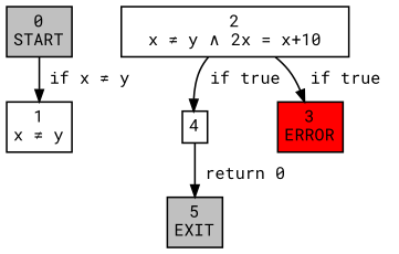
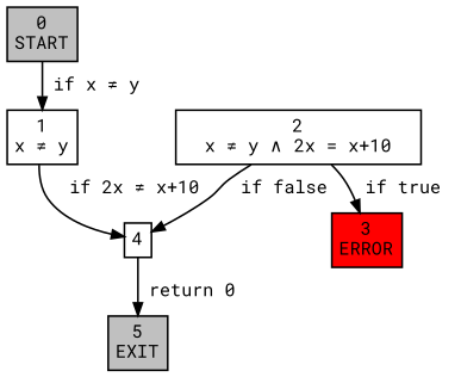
  digraph {
    fontname="Roboto Mono"
    nodesep=0.12
    ranksep=0
    node [fontname="Roboto Mono" fontsize=10 margin="0.05,0.05" shape=box]
    edge [arrowsize=0.7 fontname="Roboto Mono" fontsize=10]
    n1 [fillcolor=gray height=0.02 label="0\nSTART" style=filled width=0.02]
    n2 [height=0.02 label="1\nx &ne; y" width=0.02]
    n3 [height=0.02 label="4\n" width=0.02]
    n4 [fillcolor=gray height=0.02 label="5\nEXIT" style=filled width=0.02]
    n5 [height=0.02 label="2\n  x &ne; y &and; 2x = x+10  " width=0.02]
    n6 [fillcolor=red height=0.02 label="3\nERROR" style=filled width=0.02]
    n1 -> n2 [label=" if x &ne; y"]
+   n2 -> n3 [label="  if 2x &ne; x+10 "]
    n3 -> n4 [label=" return 0 "]
-   n5 -> n3 [label=" if true "]
+   n5 -> n3 [label=" if false "]
    n5 -> n6 [label=" if true "]
  }
